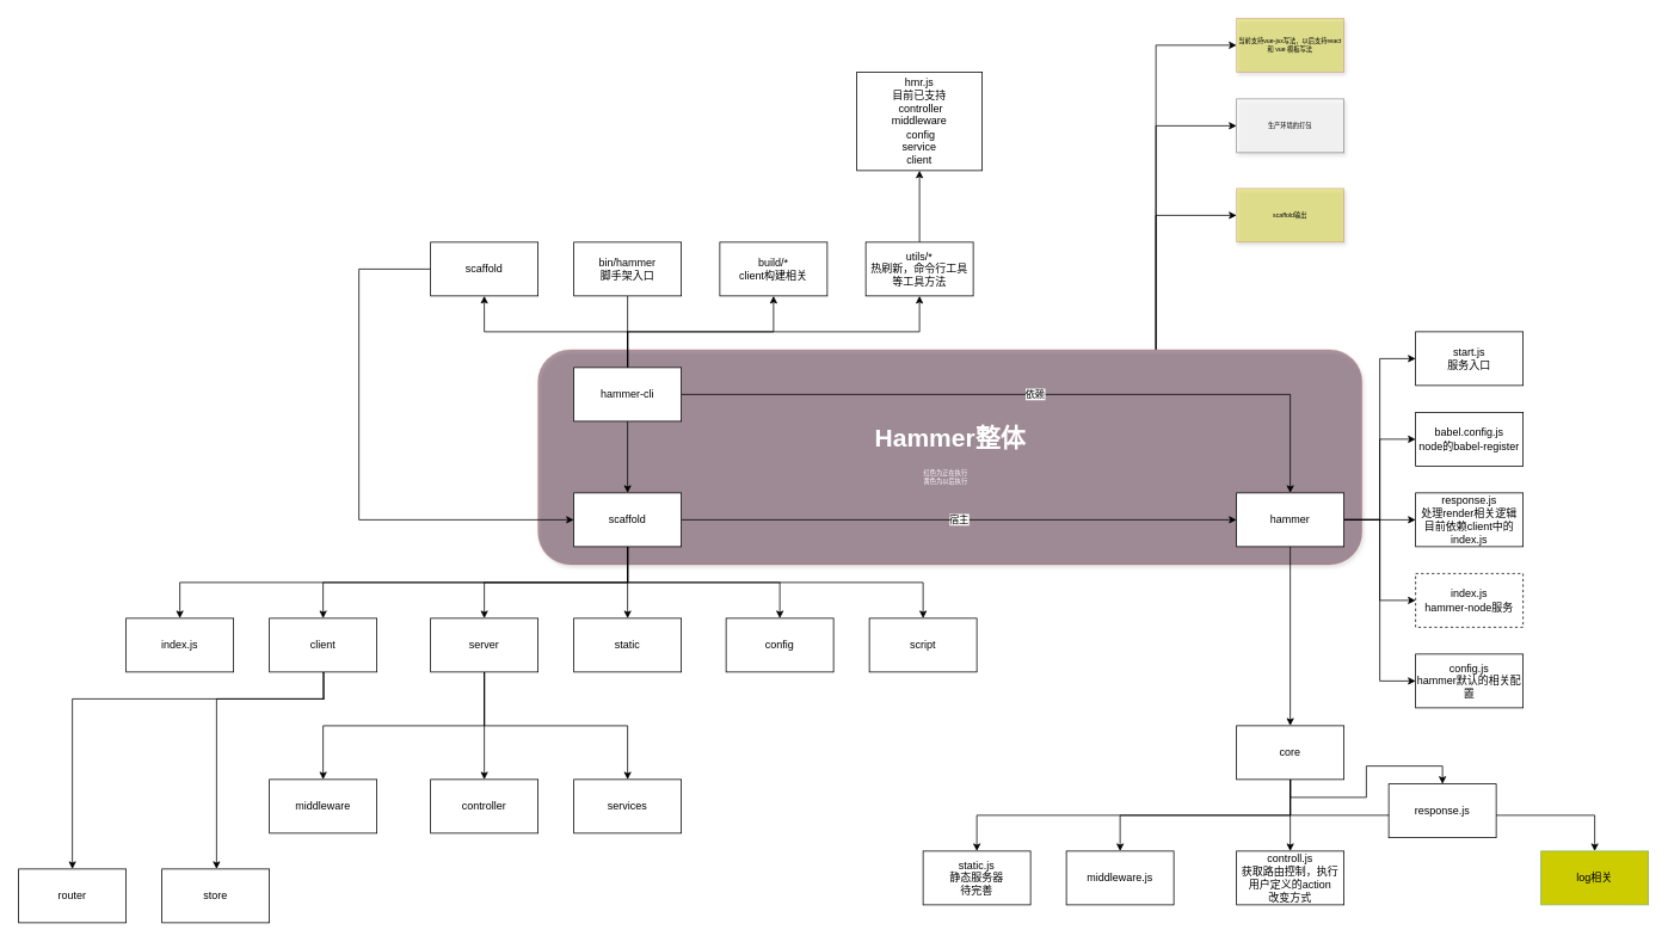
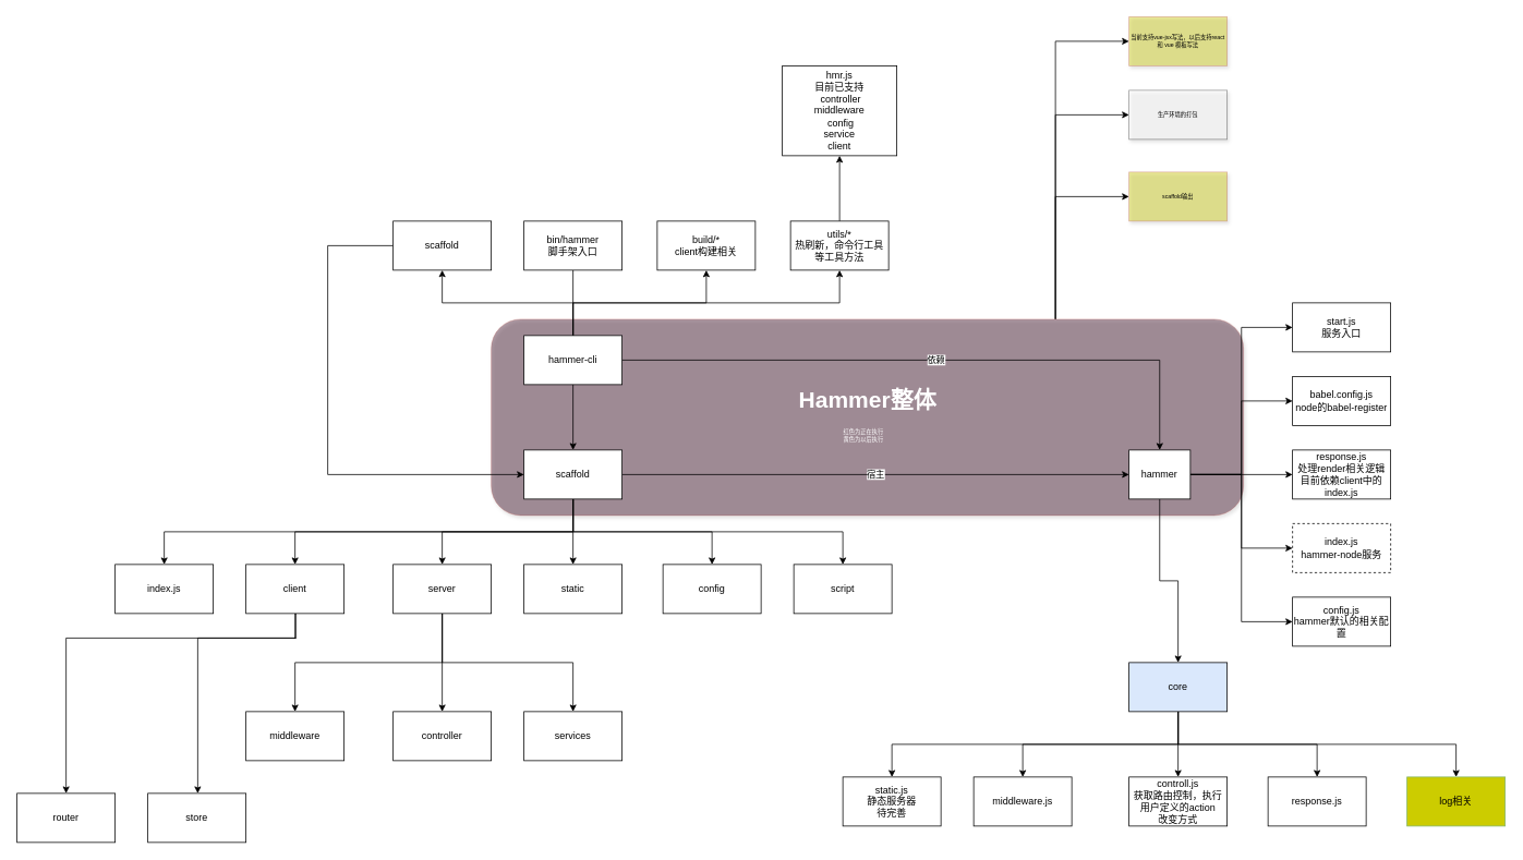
  <mxCell id="0" />
  <mxCell id="1" parent="0" />
  <mxCell id="2" style="edgeStyle=orthogonalEdgeStyle;rounded=0;orthogonalLoop=1;jettySize=auto;html=1;exitX=0.75;exitY=0;exitDx=0;exitDy=0;entryX=0;entryY=0.5;entryDx=0;entryDy=0;fontSize=7;fontColor=#000000;" parent="1" source="5" target="68" edge="1"><mxGeometry relative="1" as="geometry" /></mxCell>
  <mxCell id="3" style="edgeStyle=orthogonalEdgeStyle;rounded=0;orthogonalLoop=1;jettySize=auto;html=1;exitX=0.75;exitY=0;exitDx=0;exitDy=0;entryX=0;entryY=0.5;entryDx=0;entryDy=0;fontSize=7;fontColor=#000000;" parent="1" source="5" target="69" edge="1"><mxGeometry relative="1" as="geometry" /></mxCell>
  <mxCell id="4" style="edgeStyle=orthogonalEdgeStyle;rounded=0;orthogonalLoop=1;jettySize=auto;html=1;exitX=0.75;exitY=0;exitDx=0;exitDy=0;entryX=0;entryY=0.5;entryDx=0;entryDy=0;fontSize=7;fontColor=#000000;" parent="1" source="5" target="70" edge="1"><mxGeometry relative="1" as="geometry" /></mxCell>
  <mxCell id="5" value="" style="rounded=1;whiteSpace=wrap;html=1;glass=0;shadow=1;comic=0;fillColor=#33001A;strokeColor=#b85450;gradientColor=none;z-index=-1;opacity=40;" parent="1" vertex="1"><mxGeometry x="600" y="390" width="920" height="240" as="geometry" /></mxCell>
  <mxCell id="6" value="" style="edgeStyle=orthogonalEdgeStyle;rounded=0;orthogonalLoop=1;jettySize=auto;html=1;" parent="1" source="12" target="21" edge="1"><mxGeometry relative="1" as="geometry" /></mxCell>
  <mxCell id="7" value="依赖" style="edgeStyle=orthogonalEdgeStyle;rounded=0;orthogonalLoop=1;jettySize=auto;html=1;exitX=1;exitY=0.5;exitDx=0;exitDy=0;entryX=0.5;entryY=0;entryDx=0;entryDy=0;" parent="1" source="12" target="38" edge="1"><mxGeometry relative="1" as="geometry" /></mxCell>
  <mxCell id="8" value="" style="edgeStyle=orthogonalEdgeStyle;rounded=0;orthogonalLoop=1;jettySize=auto;html=1;fontSize=28;fontColor=#FFFFFF;endArrow=none;" parent="1" source="12" target="13" edge="1"><mxGeometry relative="1" as="geometry" /></mxCell>
  <mxCell id="9" style="edgeStyle=orthogonalEdgeStyle;rounded=0;orthogonalLoop=1;jettySize=auto;html=1;exitX=0.5;exitY=0;exitDx=0;exitDy=0;entryX=0.5;entryY=1;entryDx=0;entryDy=0;fontSize=28;fontColor=#FFFFFF;" parent="1" source="12" target="61" edge="1"><mxGeometry relative="1" as="geometry" /></mxCell>
  <mxCell id="10" style="edgeStyle=orthogonalEdgeStyle;rounded=0;orthogonalLoop=1;jettySize=auto;html=1;exitX=0.5;exitY=0;exitDx=0;exitDy=0;entryX=0.5;entryY=1;entryDx=0;entryDy=0;fontSize=28;fontColor=#FFFFFF;" parent="1" source="12" target="63" edge="1"><mxGeometry relative="1" as="geometry" /></mxCell>
  <mxCell id="11" style="edgeStyle=orthogonalEdgeStyle;rounded=0;orthogonalLoop=1;jettySize=auto;html=1;exitX=0.5;exitY=0;exitDx=0;exitDy=0;entryX=0.5;entryY=1;entryDx=0;entryDy=0;fontSize=28;fontColor=#FFFFFF;" parent="1" source="12" target="65" edge="1"><mxGeometry relative="1" as="geometry" /></mxCell>
  <mxCell id="12" value="hammer-cli" style="rounded=0;whiteSpace=wrap;html=1;" parent="1" vertex="1"><mxGeometry x="640" y="410" width="120" height="60" as="geometry" /></mxCell>
  <mxCell id="13" value="bin/hammer&lt;br&gt;脚手架入口" style="rounded=0;whiteSpace=wrap;html=1;" parent="1" vertex="1"><mxGeometry x="640" y="270" width="120" height="60" as="geometry" /></mxCell>
  <mxCell id="14" value="宿主" style="edgeStyle=orthogonalEdgeStyle;rounded=0;orthogonalLoop=1;jettySize=auto;html=1;exitX=1;exitY=0.5;exitDx=0;exitDy=0;entryX=0;entryY=0.5;entryDx=0;entryDy=0;" parent="1" source="21" target="38" edge="1"><mxGeometry relative="1" as="geometry" /></mxCell>
  <mxCell id="15" value="" style="edgeStyle=orthogonalEdgeStyle;rounded=0;orthogonalLoop=1;jettySize=auto;html=1;" parent="1" source="21" target="22" edge="1"><mxGeometry relative="1" as="geometry" /></mxCell>
  <mxCell id="16" style="edgeStyle=orthogonalEdgeStyle;rounded=0;orthogonalLoop=1;jettySize=auto;html=1;exitX=0.5;exitY=1;exitDx=0;exitDy=0;" parent="1" source="21" target="49" edge="1"><mxGeometry relative="1" as="geometry" /></mxCell>
  <mxCell id="17" style="edgeStyle=orthogonalEdgeStyle;rounded=0;orthogonalLoop=1;jettySize=auto;html=1;exitX=0.5;exitY=1;exitDx=0;exitDy=0;entryX=0.5;entryY=0;entryDx=0;entryDy=0;" parent="1" source="21" target="30" edge="1"><mxGeometry relative="1" as="geometry" /></mxCell>
  <mxCell id="18" style="edgeStyle=orthogonalEdgeStyle;rounded=0;orthogonalLoop=1;jettySize=auto;html=1;exitX=0.5;exitY=1;exitDx=0;exitDy=0;" parent="1" source="21" target="26" edge="1"><mxGeometry relative="1" as="geometry" /></mxCell>
  <mxCell id="19" style="edgeStyle=orthogonalEdgeStyle;rounded=0;orthogonalLoop=1;jettySize=auto;html=1;exitX=0.5;exitY=1;exitDx=0;exitDy=0;entryX=0.5;entryY=0;entryDx=0;entryDy=0;" parent="1" source="21" target="50" edge="1"><mxGeometry relative="1" as="geometry" /></mxCell>
  <mxCell id="20" style="edgeStyle=orthogonalEdgeStyle;rounded=0;orthogonalLoop=1;jettySize=auto;html=1;exitX=0.5;exitY=1;exitDx=0;exitDy=0;entryX=0.5;entryY=0;entryDx=0;entryDy=0;" parent="1" source="21" target="51" edge="1"><mxGeometry relative="1" as="geometry" /></mxCell>
  <mxCell id="21" value="scaffold" style="rounded=0;whiteSpace=wrap;html=1;" parent="1" vertex="1"><mxGeometry x="640" y="550" width="120" height="60" as="geometry" /></mxCell>
  <mxCell id="22" value="static" style="rounded=0;whiteSpace=wrap;html=1;" parent="1" vertex="1"><mxGeometry x="640" y="690" width="120" height="60" as="geometry" /></mxCell>
  <mxCell id="23" style="edgeStyle=orthogonalEdgeStyle;rounded=0;orthogonalLoop=1;jettySize=auto;html=1;exitX=0.5;exitY=1;exitDx=0;exitDy=0;entryX=0.5;entryY=0;entryDx=0;entryDy=0;" parent="1" source="26" target="47" edge="1"><mxGeometry relative="1" as="geometry" /></mxCell>
  <mxCell id="24" style="edgeStyle=orthogonalEdgeStyle;rounded=0;orthogonalLoop=1;jettySize=auto;html=1;exitX=0.5;exitY=1;exitDx=0;exitDy=0;" parent="1" source="26" target="27" edge="1"><mxGeometry relative="1" as="geometry" /></mxCell>
  <mxCell id="25" style="edgeStyle=orthogonalEdgeStyle;rounded=0;orthogonalLoop=1;jettySize=auto;html=1;exitX=0.5;exitY=1;exitDx=0;exitDy=0;" parent="1" source="26" target="48" edge="1"><mxGeometry relative="1" as="geometry" /></mxCell>
  <mxCell id="26" value="server" style="rounded=0;whiteSpace=wrap;html=1;" parent="1" vertex="1"><mxGeometry x="480" y="690" width="120" height="60" as="geometry" /></mxCell>
  <mxCell id="27" value="middleware" style="rounded=0;whiteSpace=wrap;html=1;" parent="1" vertex="1"><mxGeometry x="300" y="870" width="120" height="60" as="geometry" /></mxCell>
  <mxCell id="28" style="edgeStyle=orthogonalEdgeStyle;rounded=0;orthogonalLoop=1;jettySize=auto;html=1;exitX=0.5;exitY=1;exitDx=0;exitDy=0;entryX=0.5;entryY=0;entryDx=0;entryDy=0;" parent="1" source="30" target="31" edge="1"><mxGeometry relative="1" as="geometry"><Array as="points"><mxPoint x="361" y="780" /><mxPoint x="81" y="780" /></Array></mxGeometry></mxCell>
  <mxCell id="29" style="edgeStyle=orthogonalEdgeStyle;rounded=0;orthogonalLoop=1;jettySize=auto;html=1;exitX=0.5;exitY=1;exitDx=0;exitDy=0;" parent="1" source="30" target="71" edge="1"><mxGeometry relative="1" as="geometry"><Array as="points"><mxPoint x="361" y="780" /><mxPoint x="241" y="780" /></Array></mxGeometry></mxCell>
  <mxCell id="30" value="client" style="rounded=0;whiteSpace=wrap;html=1;" parent="1" vertex="1"><mxGeometry x="300" y="690" width="120" height="60" as="geometry" /></mxCell>
  <mxCell id="31" value="router" style="rounded=0;whiteSpace=wrap;html=1;" parent="1" vertex="1"><mxGeometry x="20" y="970" width="120" height="60" as="geometry" /></mxCell>
  <mxCell id="32" value="" style="edgeStyle=orthogonalEdgeStyle;rounded=0;orthogonalLoop=1;jettySize=auto;html=1;" parent="1" source="38" target="45" edge="1"><mxGeometry relative="1" as="geometry" /></mxCell>
  <mxCell id="33" value="" style="edgeStyle=orthogonalEdgeStyle;rounded=0;orthogonalLoop=1;jettySize=auto;html=1;" parent="1" source="38" target="39" edge="1"><mxGeometry relative="1" as="geometry" /></mxCell>
  <mxCell id="34" style="edgeStyle=orthogonalEdgeStyle;rounded=0;orthogonalLoop=1;jettySize=auto;html=1;exitX=1;exitY=0.5;exitDx=0;exitDy=0;entryX=0;entryY=0.5;entryDx=0;entryDy=0;" parent="1" source="38" target="52" edge="1"><mxGeometry relative="1" as="geometry" /></mxCell>
  <mxCell id="35" style="edgeStyle=orthogonalEdgeStyle;rounded=0;orthogonalLoop=1;jettySize=auto;html=1;exitX=1;exitY=0.5;exitDx=0;exitDy=0;entryX=0;entryY=0.5;entryDx=0;entryDy=0;" parent="1" source="38" target="53" edge="1"><mxGeometry relative="1" as="geometry" /></mxCell>
  <mxCell id="36" style="edgeStyle=orthogonalEdgeStyle;rounded=0;orthogonalLoop=1;jettySize=auto;html=1;exitX=1;exitY=0.5;exitDx=0;exitDy=0;entryX=0;entryY=0.5;entryDx=0;entryDy=0;" parent="1" source="38" target="54" edge="1"><mxGeometry relative="1" as="geometry" /></mxCell>
  <mxCell id="37" style="edgeStyle=orthogonalEdgeStyle;rounded=0;orthogonalLoop=1;jettySize=auto;html=1;exitX=1;exitY=0.5;exitDx=0;exitDy=0;entryX=0;entryY=0.5;entryDx=0;entryDy=0;" parent="1" source="38" target="55" edge="1"><mxGeometry relative="1" as="geometry" /></mxCell>
- <mxCell id="38" value="hammer" style="rounded=0;whiteSpace=wrap;html=1;" parent="1" vertex="1"><mxGeometry x="1380" y="550" width="120" height="60" as="geometry" /></mxCell>
+ <mxCell id="38" value="hammer" style="rounded=0;whiteSpace=wrap;html=1;" parent="1" vertex="1"><mxGeometry x="1380" y="550" width="75" height="60" as="geometry" /></mxCell>
  <mxCell id="39" value="response.js&lt;br&gt;处理render相关逻辑&lt;br&gt;目前依赖client中的index.js" style="rounded=0;whiteSpace=wrap;html=1;" parent="1" vertex="1"><mxGeometry x="1580" y="550" width="120" height="60" as="geometry" /></mxCell>
  <mxCell id="40" value="" style="edgeStyle=orthogonalEdgeStyle;rounded=0;orthogonalLoop=1;jettySize=auto;html=1;fontSize=28;fontColor=#FFFFFF;" parent="1" source="45" target="46" edge="1"><mxGeometry relative="1" as="geometry" /></mxCell>
  <mxCell id="41" style="edgeStyle=orthogonalEdgeStyle;rounded=0;orthogonalLoop=1;jettySize=auto;html=1;exitX=0.5;exitY=1;exitDx=0;exitDy=0;entryX=0.5;entryY=0;entryDx=0;entryDy=0;fontSize=28;fontColor=#FFFFFF;" parent="1" source="45" target="57" edge="1"><mxGeometry relative="1" as="geometry" /></mxCell>
  <mxCell id="42" style="edgeStyle=orthogonalEdgeStyle;rounded=0;orthogonalLoop=1;jettySize=auto;html=1;exitX=0.5;exitY=1;exitDx=0;exitDy=0;entryX=0.5;entryY=0;entryDx=0;entryDy=0;fontSize=28;fontColor=#FFFFFF;" parent="1" source="45" target="58" edge="1"><mxGeometry relative="1" as="geometry" /></mxCell>
  <mxCell id="43" style="edgeStyle=orthogonalEdgeStyle;rounded=0;orthogonalLoop=1;jettySize=auto;html=1;exitX=0.5;exitY=1;exitDx=0;exitDy=0;fontSize=28;fontColor=#FFFFFF;" parent="1" source="45" target="59" edge="1"><mxGeometry relative="1" as="geometry" /></mxCell>
  <mxCell id="44" style="edgeStyle=orthogonalEdgeStyle;rounded=0;orthogonalLoop=1;jettySize=auto;html=1;exitX=0.5;exitY=1;exitDx=0;exitDy=0;entryX=0.5;entryY=0;entryDx=0;entryDy=0;fontSize=28;fontColor=#FFFFFF;" parent="1" source="45" target="60" edge="1"><mxGeometry relative="1" as="geometry" /></mxCell>
- <mxCell id="45" value="core" style="rounded=0;whiteSpace=wrap;html=1;" parent="1" vertex="1"><mxGeometry x="1380" y="810" width="120" height="60" as="geometry" /></mxCell>
+ <mxCell id="45" value="core" style="rounded=0;whiteSpace=wrap;html=1;fillColor=#dae8fc;" parent="1" vertex="1"><mxGeometry x="1380" y="810" width="120" height="60" as="geometry" /></mxCell>
  <mxCell id="46" value="controll.js&lt;br&gt;获取路由控制，执行用户定义的action&lt;br&gt;改变方式" style="rounded=0;whiteSpace=wrap;html=1;" parent="1" vertex="1"><mxGeometry x="1380" y="950" width="120" height="60" as="geometry" /></mxCell>
  <mxCell id="47" value="controller" style="rounded=0;whiteSpace=wrap;html=1;" parent="1" vertex="1"><mxGeometry x="480" y="870" width="120" height="60" as="geometry" /></mxCell>
  <mxCell id="48" value="services" style="rounded=0;whiteSpace=wrap;html=1;" parent="1" vertex="1"><mxGeometry x="640" y="870" width="120" height="60" as="geometry" /></mxCell>
  <mxCell id="49" value="config" style="rounded=0;whiteSpace=wrap;html=1;" parent="1" vertex="1"><mxGeometry x="810" y="690" width="120" height="60" as="geometry" /></mxCell>
  <mxCell id="50" value="script" style="rounded=0;whiteSpace=wrap;html=1;" parent="1" vertex="1"><mxGeometry x="970" y="690" width="120" height="60" as="geometry" /></mxCell>
  <mxCell id="51" value="index.js" style="rounded=0;whiteSpace=wrap;html=1;" parent="1" vertex="1"><mxGeometry x="140" y="690" width="120" height="60" as="geometry" /></mxCell>
  <mxCell id="52" value="babel.config.js&lt;br&gt;node的babel-register" style="rounded=0;whiteSpace=wrap;html=1;" parent="1" vertex="1"><mxGeometry x="1580" y="460" width="120" height="60" as="geometry" /></mxCell>
  <mxCell id="53" value="start.js&lt;br&gt;服务入口" style="rounded=0;whiteSpace=wrap;html=1;" parent="1" vertex="1"><mxGeometry x="1580" y="370" width="120" height="60" as="geometry" /></mxCell>
  <mxCell id="54" value="index.js&lt;br&gt;hammer-node服务" style="rounded=0;whiteSpace=wrap;html=1;dashed=1;" parent="1" vertex="1"><mxGeometry x="1580" y="640" width="120" height="60" as="geometry" /></mxCell>
  <mxCell id="55" value="config.js&lt;br&gt;hammer默认的相关配置" style="rounded=0;whiteSpace=wrap;html=1;" parent="1" vertex="1"><mxGeometry x="1580" y="730" width="120" height="60" as="geometry" /></mxCell>
  <mxCell id="56" value="Hammer整体" style="text;html=1;resizable=0;points=[];autosize=1;align=center;verticalAlign=middle;spacingTop=-4;fontColor=#FFFFFF;fontStyle=1;fontSize=28;" parent="1" vertex="1"><mxGeometry x="1015" y="480" width="90" height="20" as="geometry" /></mxCell>
  <mxCell id="57" value="middleware.js" style="rounded=0;whiteSpace=wrap;html=1;" parent="1" vertex="1"><mxGeometry x="1190" y="950" width="120" height="60" as="geometry" /></mxCell>
- <mxCell id="58" value="response.js" style="rounded=0;whiteSpace=wrap;html=1;" parent="1" vertex="1"><mxGeometry x="1550" y="875" width="120" height="60" as="geometry" /></mxCell>
+ <mxCell id="58" value="response.js" style="rounded=0;whiteSpace=wrap;html=1;" parent="1" vertex="1"><mxGeometry x="1550" y="950" width="120" height="60" as="geometry" /></mxCell>
  <mxCell id="59" value="static.js&lt;br&gt;静态服务器&lt;br&gt;待完善" style="rounded=0;whiteSpace=wrap;html=1;" parent="1" vertex="1"><mxGeometry x="1030" y="950" width="120" height="60" as="geometry" /></mxCell>
  <mxCell id="60" value="log相关" style="rounded=0;whiteSpace=wrap;html=1;fillColor=#CCCC00;strokeColor=#82b366;" parent="1" vertex="1"><mxGeometry x="1720" y="950" width="120" height="60" as="geometry" /></mxCell>
  <mxCell id="61" value="build/*&lt;br&gt;client构建相关" style="rounded=0;whiteSpace=wrap;html=1;" parent="1" vertex="1"><mxGeometry x="803" y="270" width="120" height="60" as="geometry" /></mxCell>
  <mxCell id="62" style="edgeStyle=orthogonalEdgeStyle;rounded=0;orthogonalLoop=1;jettySize=auto;html=1;exitX=0;exitY=0.5;exitDx=0;exitDy=0;entryX=0;entryY=0.5;entryDx=0;entryDy=0;fontSize=28;fontColor=#FFFFFF;" parent="1" source="63" target="21" edge="1"><mxGeometry relative="1" as="geometry"><Array as="points"><mxPoint x="400" y="300" /><mxPoint x="400" y="580" /></Array></mxGeometry></mxCell>
  <mxCell id="63" value="scaffold" style="rounded=0;whiteSpace=wrap;html=1;" parent="1" vertex="1"><mxGeometry x="480" y="270" width="120" height="60" as="geometry" /></mxCell>
  <mxCell id="64" value="" style="edgeStyle=orthogonalEdgeStyle;rounded=0;orthogonalLoop=1;jettySize=auto;html=1;fontSize=28;fontColor=#FFFFFF;" parent="1" source="65" target="66" edge="1"><mxGeometry relative="1" as="geometry" /></mxCell>
  <mxCell id="65" value="utils/*&lt;br&gt;热刷新，命令行工具等工具方法" style="rounded=0;whiteSpace=wrap;html=1;" parent="1" vertex="1"><mxGeometry x="966" y="270" width="120" height="60" as="geometry" /></mxCell>
  <mxCell id="66" value="hmr.js&lt;br&gt;目前已支持&lt;br&gt;&amp;nbsp;controller &lt;br&gt;middleware&lt;br&gt;&amp;nbsp;config&lt;br&gt;service&lt;br&gt;client" style="rounded=0;whiteSpace=wrap;html=1;" parent="1" vertex="1"><mxGeometry x="956" y="80" width="140" height="110" as="geometry" /></mxCell>
  <mxCell id="67" value="红色为正在执行&lt;br style=&quot;font-size: 7px;&quot;&gt;黄色为以后执行" style="text;html=1;resizable=0;points=[];autosize=1;align=center;verticalAlign=middle;spacingTop=-4;fontSize=7;fontColor=#FFFFFF;fontStyle=0" parent="1" vertex="1"><mxGeometry x="950" y="500" width="210" height="70" as="geometry" /></mxCell>
  <mxCell id="68" value="当前支持vue-jsx写法，以后支持react 和 vue 模板写法" style="rounded=0;whiteSpace=wrap;html=1;shadow=1;glass=0;comic=0;strokeColor=#b85450;fillColor=#CCCC00;fontSize=7;fontColor=#000000;opacity=40;align=center;" parent="1" vertex="1"><mxGeometry x="1380" y="20" width="120" height="60" as="geometry" /></mxCell>
  <mxCell id="69" value="生产环境的打包" style="rounded=0;whiteSpace=wrap;html=1;shadow=1;glass=0;comic=0;fontSize=7;opacity=40;align=center;" parent="1" vertex="1"><mxGeometry x="1380" y="110" width="120" height="60" as="geometry" /></mxCell>
  <mxCell id="70" value="scaffold输出" style="rounded=0;whiteSpace=wrap;html=1;shadow=1;glass=0;comic=0;strokeColor=#b85450;fillColor=#CCCC00;fontSize=7;fontColor=#000000;opacity=40;align=center;" parent="1" vertex="1"><mxGeometry x="1380" y="210" width="120" height="60" as="geometry" /></mxCell>
  <mxCell id="71" value="store" style="rounded=0;whiteSpace=wrap;html=1;" parent="1" vertex="1"><mxGeometry x="180" y="970" width="120" height="60" as="geometry" /></mxCell>
